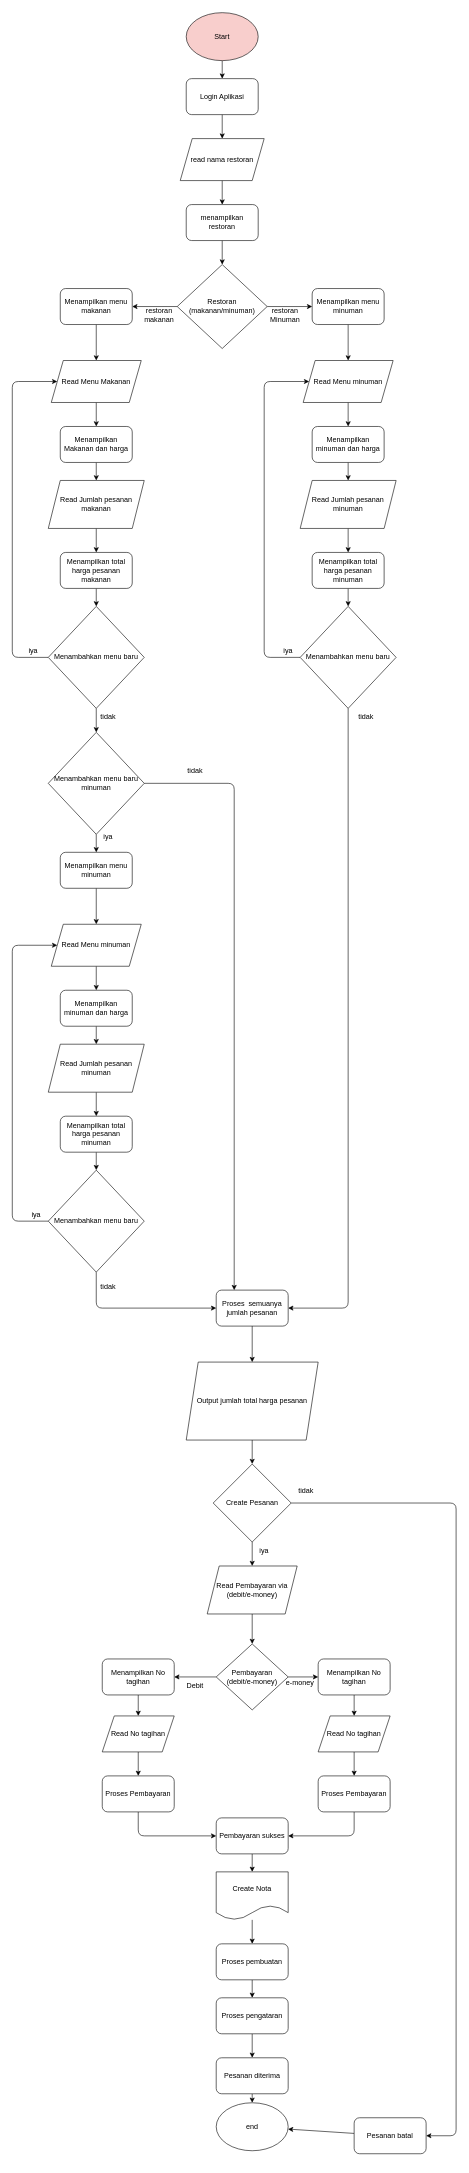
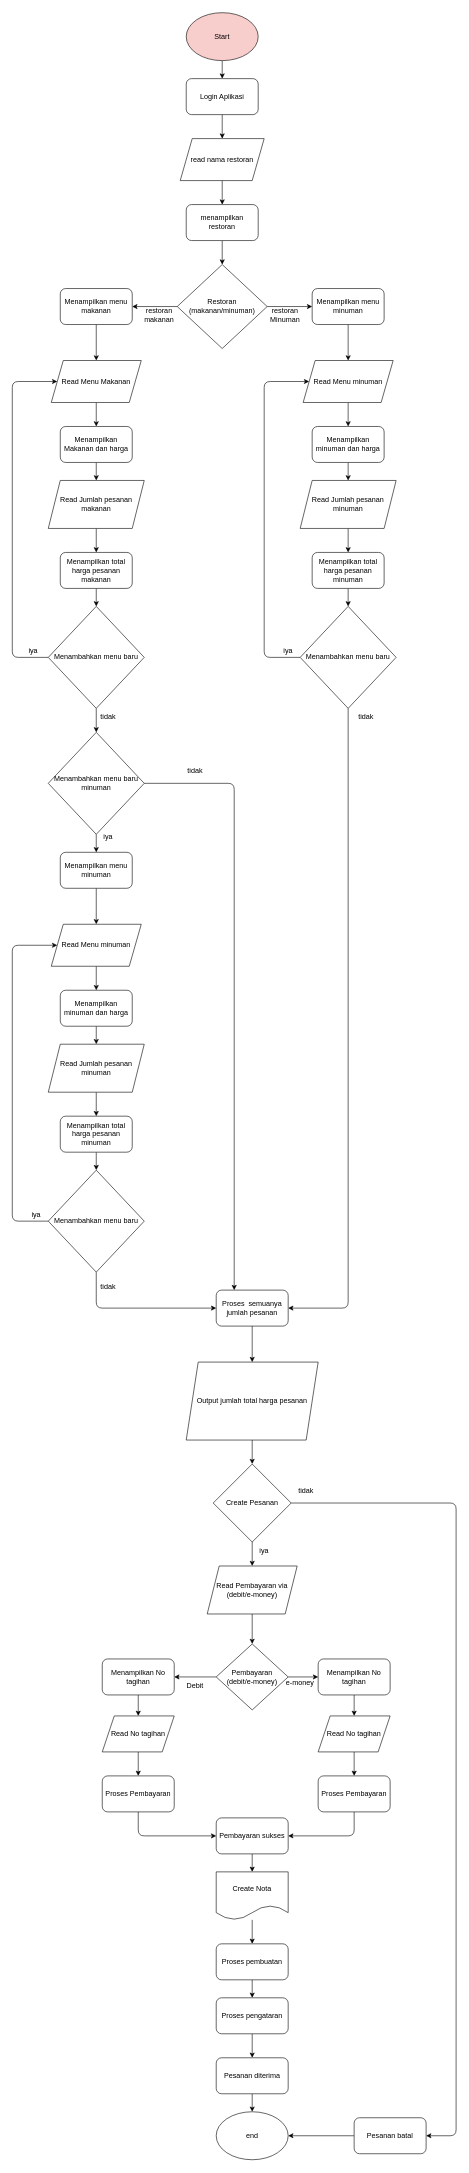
  <mxCell id="0" />
  <mxCell id="1" parent="0" />
  <mxCell id="2" value="" style="edgeStyle=none;html=1;" edge="1" parent="1" source="3" target="5"><mxGeometry relative="1" as="geometry" /></mxCell>
  <mxCell id="3" value="Start" style="ellipse;whiteSpace=wrap;html=1;fillColor=#f8cecc;" vertex="1" parent="1"><mxGeometry x="310" y="20" width="120" height="80" as="geometry" /></mxCell>
  <mxCell id="4" value="" style="edgeStyle=none;html=1;" edge="1" parent="1" source="5" target="7"><mxGeometry relative="1" as="geometry" /></mxCell>
  <mxCell id="5" value="Login Aplikasi" style="rounded=1;whiteSpace=wrap;html=1;" vertex="1" parent="1"><mxGeometry x="310" y="130" width="120" height="60" as="geometry" /></mxCell>
  <mxCell id="6" value="" style="edgeStyle=none;html=1;" edge="1" parent="1" source="7" target="9"><mxGeometry relative="1" as="geometry" /></mxCell>
  <mxCell id="7" value="read nama restoran" style="shape=parallelogram;perimeter=parallelogramPerimeter;whiteSpace=wrap;html=1;fixedSize=1;" vertex="1" parent="1"><mxGeometry x="300" y="230" width="140" height="70" as="geometry" /></mxCell>
  <mxCell id="8" value="" style="edgeStyle=none;html=1;" edge="1" parent="1" source="9" target="12"><mxGeometry relative="1" as="geometry" /></mxCell>
  <mxCell id="9" value="menampilkan restoran" style="rounded=1;whiteSpace=wrap;html=1;" vertex="1" parent="1"><mxGeometry x="310" y="340" width="120" height="60" as="geometry" /></mxCell>
  <mxCell id="10" value="" style="edgeStyle=none;html=1;" edge="1" parent="1" source="12" target="14"><mxGeometry relative="1" as="geometry" /></mxCell>
  <mxCell id="11" value="" style="edgeStyle=none;html=1;" edge="1" parent="1" source="12" target="49"><mxGeometry relative="1" as="geometry" /></mxCell>
  <mxCell id="12" value="Restoran&lt;br&gt;(makanan/minuman)" style="rhombus;whiteSpace=wrap;html=1;" vertex="1" parent="1"><mxGeometry x="295" y="440" width="150" height="140" as="geometry" /></mxCell>
  <mxCell id="13" value="" style="edgeStyle=none;html=1;" edge="1" parent="1" source="14" target="16"><mxGeometry relative="1" as="geometry" /></mxCell>
  <mxCell id="14" value="Menampilkan menu makanan" style="rounded=1;whiteSpace=wrap;html=1;" vertex="1" parent="1"><mxGeometry x="100" y="480" width="120" height="60" as="geometry" /></mxCell>
  <mxCell id="15" value="" style="edgeStyle=none;html=1;" edge="1" parent="1" source="16" target="18"><mxGeometry relative="1" as="geometry" /></mxCell>
  <mxCell id="16" value="Read Menu Makanan" style="shape=parallelogram;perimeter=parallelogramPerimeter;whiteSpace=wrap;html=1;fixedSize=1;" vertex="1" parent="1"><mxGeometry x="85" y="600" width="150" height="70" as="geometry" /></mxCell>
  <mxCell id="17" value="" style="edgeStyle=none;html=1;" edge="1" parent="1" source="18" target="20"><mxGeometry relative="1" as="geometry" /></mxCell>
  <mxCell id="18" value="Menampilkan Makanan dan harga" style="rounded=1;whiteSpace=wrap;html=1;" vertex="1" parent="1"><mxGeometry x="100" y="710" width="120" height="60" as="geometry" /></mxCell>
  <mxCell id="19" value="" style="edgeStyle=none;html=1;" edge="1" parent="1" source="20" target="22"><mxGeometry relative="1" as="geometry" /></mxCell>
  <mxCell id="20" value="Read Jumlah pesanan makanan" style="shape=parallelogram;perimeter=parallelogramPerimeter;whiteSpace=wrap;html=1;fixedSize=1;" vertex="1" parent="1"><mxGeometry x="80" y="800" width="160" height="80" as="geometry" /></mxCell>
  <mxCell id="21" value="" style="edgeStyle=none;html=1;" edge="1" parent="1" source="22" target="25"><mxGeometry relative="1" as="geometry" /></mxCell>
  <mxCell id="22" value="Menampilkan total harga pesanan makanan" style="rounded=1;whiteSpace=wrap;html=1;" vertex="1" parent="1"><mxGeometry x="100" y="920" width="120" height="60" as="geometry" /></mxCell>
  <mxCell id="23" style="edgeStyle=none;html=1;entryX=0;entryY=0.5;entryDx=0;entryDy=0;" edge="1" parent="1" source="25" target="16"><mxGeometry relative="1" as="geometry"><Array as="points"><mxPoint x="20" y="1095" /><mxPoint x="20" y="635" /></Array></mxGeometry></mxCell>
  <mxCell id="24" value="" style="edgeStyle=none;html=1;" edge="1" parent="1" source="25" target="30"><mxGeometry relative="1" as="geometry" /></mxCell>
  <mxCell id="25" value="Menambahkan menu baru" style="rhombus;whiteSpace=wrap;html=1;" vertex="1" parent="1"><mxGeometry x="80" y="1010" width="160" height="170" as="geometry" /></mxCell>
  <mxCell id="26" value="tidak" style="text;html=1;strokeColor=none;fillColor=none;align=center;verticalAlign=middle;whiteSpace=wrap;rounded=0;" vertex="1" parent="1"><mxGeometry x="150" y="1180" width="60" height="30" as="geometry" /></mxCell>
  <mxCell id="27" value="iya" style="text;html=1;strokeColor=none;fillColor=none;align=center;verticalAlign=middle;whiteSpace=wrap;rounded=0;" vertex="1" parent="1"><mxGeometry x="25" y="1070" width="60" height="30" as="geometry" /></mxCell>
  <mxCell id="28" value="" style="edgeStyle=none;html=1;" edge="1" parent="1" source="30" target="33"><mxGeometry relative="1" as="geometry" /></mxCell>
  <mxCell id="29" style="edgeStyle=none;html=1;entryX=0.25;entryY=0;entryDx=0;entryDy=0;" edge="1" parent="1" source="30" target="65"><mxGeometry relative="1" as="geometry"><Array as="points"><mxPoint x="390" y="1305" /></Array></mxGeometry></mxCell>
  <mxCell id="30" value="Menambahkan menu baru minuman" style="rhombus;whiteSpace=wrap;html=1;" vertex="1" parent="1"><mxGeometry x="80" y="1220" width="160" height="170" as="geometry" /></mxCell>
  <mxCell id="31" value="restoran makanan" style="text;html=1;strokeColor=none;fillColor=none;align=center;verticalAlign=middle;whiteSpace=wrap;rounded=0;" vertex="1" parent="1"><mxGeometry x="235" y="510" width="60" height="30" as="geometry" /></mxCell>
  <mxCell id="32" value="" style="edgeStyle=none;html=1;" edge="1" parent="1" source="33" target="35"><mxGeometry relative="1" as="geometry" /></mxCell>
  <mxCell id="33" value="Menampilkan menu minuman" style="rounded=1;whiteSpace=wrap;html=1;" vertex="1" parent="1"><mxGeometry x="100" y="1420" width="120" height="60" as="geometry" /></mxCell>
  <mxCell id="34" value="" style="edgeStyle=none;html=1;" edge="1" parent="1" source="35" target="37"><mxGeometry relative="1" as="geometry" /></mxCell>
  <mxCell id="35" value="Read Menu minuman" style="shape=parallelogram;perimeter=parallelogramPerimeter;whiteSpace=wrap;html=1;fixedSize=1;" vertex="1" parent="1"><mxGeometry x="85" y="1540" width="150" height="70" as="geometry" /></mxCell>
  <mxCell id="36" value="" style="edgeStyle=none;html=1;" edge="1" parent="1" source="37" target="39"><mxGeometry relative="1" as="geometry" /></mxCell>
  <mxCell id="37" value="Menampilkan minuman&amp;nbsp;dan harga" style="rounded=1;whiteSpace=wrap;html=1;" vertex="1" parent="1"><mxGeometry x="100" y="1650" width="120" height="60" as="geometry" /></mxCell>
  <mxCell id="38" value="" style="edgeStyle=none;html=1;" edge="1" parent="1" source="39" target="41"><mxGeometry relative="1" as="geometry" /></mxCell>
  <mxCell id="39" value="Read Jumlah pesanan minuman" style="shape=parallelogram;perimeter=parallelogramPerimeter;whiteSpace=wrap;html=1;fixedSize=1;" vertex="1" parent="1"><mxGeometry x="80" y="1740" width="160" height="80" as="geometry" /></mxCell>
  <mxCell id="40" value="" style="edgeStyle=none;html=1;" edge="1" parent="1" source="41" target="44"><mxGeometry relative="1" as="geometry" /></mxCell>
  <mxCell id="41" value="Menampilkan total harga pesanan minuman" style="rounded=1;whiteSpace=wrap;html=1;" vertex="1" parent="1"><mxGeometry x="100" y="1860" width="120" height="60" as="geometry" /></mxCell>
  <mxCell id="42" style="edgeStyle=none;html=1;entryX=0;entryY=0.5;entryDx=0;entryDy=0;" edge="1" parent="1" source="44" target="35"><mxGeometry relative="1" as="geometry"><Array as="points"><mxPoint x="20" y="2035" /><mxPoint x="20" y="1575" /></Array></mxGeometry></mxCell>
  <mxCell id="43" style="edgeStyle=none;html=1;entryX=0;entryY=0.5;entryDx=0;entryDy=0;" edge="1" parent="1" source="44" target="65"><mxGeometry relative="1" as="geometry"><Array as="points"><mxPoint x="160" y="2180" /></Array></mxGeometry></mxCell>
  <mxCell id="44" value="Menambahkan menu baru" style="rhombus;whiteSpace=wrap;html=1;" vertex="1" parent="1"><mxGeometry x="80" y="1950" width="160" height="170" as="geometry" /></mxCell>
  <mxCell id="45" value="tidak" style="text;html=1;strokeColor=none;fillColor=none;align=center;verticalAlign=middle;whiteSpace=wrap;rounded=0;" vertex="1" parent="1"><mxGeometry x="150" y="2130" width="60" height="30" as="geometry" /></mxCell>
  <mxCell id="46" value="iya" style="text;html=1;strokeColor=none;fillColor=none;align=center;verticalAlign=middle;whiteSpace=wrap;rounded=0;" vertex="1" parent="1"><mxGeometry x="150" y="1380" width="60" height="30" as="geometry" /></mxCell>
  <mxCell id="47" value="iya" style="text;html=1;strokeColor=none;fillColor=none;align=center;verticalAlign=middle;whiteSpace=wrap;rounded=0;" vertex="1" parent="1"><mxGeometry x="30" y="2010" width="60" height="30" as="geometry" /></mxCell>
  <mxCell id="48" value="" style="edgeStyle=none;html=1;" edge="1" parent="1" source="49" target="51"><mxGeometry relative="1" as="geometry" /></mxCell>
  <mxCell id="49" value="Menampilkan menu minuman" style="rounded=1;whiteSpace=wrap;html=1;" vertex="1" parent="1"><mxGeometry x="520" y="480" width="120" height="60" as="geometry" /></mxCell>
  <mxCell id="50" value="" style="edgeStyle=none;html=1;" edge="1" parent="1" source="51" target="53"><mxGeometry relative="1" as="geometry" /></mxCell>
  <mxCell id="51" value="Read Menu minuman" style="shape=parallelogram;perimeter=parallelogramPerimeter;whiteSpace=wrap;html=1;fixedSize=1;" vertex="1" parent="1"><mxGeometry x="505" y="600" width="150" height="70" as="geometry" /></mxCell>
  <mxCell id="52" value="" style="edgeStyle=none;html=1;" edge="1" parent="1" source="53" target="55"><mxGeometry relative="1" as="geometry" /></mxCell>
  <mxCell id="53" value="Menampilkan minuman&amp;nbsp;dan harga" style="rounded=1;whiteSpace=wrap;html=1;" vertex="1" parent="1"><mxGeometry x="520" y="710" width="120" height="60" as="geometry" /></mxCell>
  <mxCell id="54" value="" style="edgeStyle=none;html=1;" edge="1" parent="1" source="55" target="57"><mxGeometry relative="1" as="geometry" /></mxCell>
  <mxCell id="55" value="Read Jumlah pesanan minuman" style="shape=parallelogram;perimeter=parallelogramPerimeter;whiteSpace=wrap;html=1;fixedSize=1;" vertex="1" parent="1"><mxGeometry x="500" y="800" width="160" height="80" as="geometry" /></mxCell>
  <mxCell id="56" value="" style="edgeStyle=none;html=1;" edge="1" parent="1" source="57" target="60"><mxGeometry relative="1" as="geometry" /></mxCell>
  <mxCell id="57" value="Menampilkan total harga pesanan minuman" style="rounded=1;whiteSpace=wrap;html=1;" vertex="1" parent="1"><mxGeometry x="520" y="920" width="120" height="60" as="geometry" /></mxCell>
  <mxCell id="58" style="edgeStyle=none;html=1;entryX=0;entryY=0.5;entryDx=0;entryDy=0;" edge="1" parent="1" source="60" target="51"><mxGeometry relative="1" as="geometry"><Array as="points"><mxPoint x="440" y="1095" /><mxPoint x="440" y="635" /></Array></mxGeometry></mxCell>
  <mxCell id="59" style="edgeStyle=none;html=1;entryX=1;entryY=0.5;entryDx=0;entryDy=0;" edge="1" parent="1" source="60" target="65"><mxGeometry relative="1" as="geometry"><Array as="points"><mxPoint x="580" y="2180" /></Array></mxGeometry></mxCell>
  <mxCell id="60" value="Menambahkan menu baru" style="rhombus;whiteSpace=wrap;html=1;" vertex="1" parent="1"><mxGeometry x="500" y="1010" width="160" height="170" as="geometry" /></mxCell>
  <mxCell id="61" value="tidak" style="text;html=1;strokeColor=none;fillColor=none;align=center;verticalAlign=middle;whiteSpace=wrap;rounded=0;" vertex="1" parent="1"><mxGeometry x="580" y="1180" width="60" height="30" as="geometry" /></mxCell>
  <mxCell id="62" value="iya" style="text;html=1;strokeColor=none;fillColor=none;align=center;verticalAlign=middle;whiteSpace=wrap;rounded=0;" vertex="1" parent="1"><mxGeometry x="450" y="1070" width="60" height="30" as="geometry" /></mxCell>
  <mxCell id="63" value="restoran Minuman" style="text;html=1;strokeColor=none;fillColor=none;align=center;verticalAlign=middle;whiteSpace=wrap;rounded=0;" vertex="1" parent="1"><mxGeometry x="445" y="510" width="60" height="30" as="geometry" /></mxCell>
  <mxCell id="64" value="" style="edgeStyle=none;html=1;" edge="1" parent="1" source="65" target="68"><mxGeometry relative="1" as="geometry" /></mxCell>
  <mxCell id="65" value="Proses&amp;nbsp; semuanya jumlah pesanan" style="rounded=1;whiteSpace=wrap;html=1;" vertex="1" parent="1"><mxGeometry x="360" y="2150" width="120" height="60" as="geometry" /></mxCell>
  <mxCell id="66" value="tidak" style="text;html=1;strokeColor=none;fillColor=none;align=center;verticalAlign=middle;whiteSpace=wrap;rounded=0;" vertex="1" parent="1"><mxGeometry x="295" y="1270" width="60" height="30" as="geometry" /></mxCell>
  <mxCell id="67" value="" style="edgeStyle=none;html=1;" edge="1" parent="1" source="68" target="71"><mxGeometry relative="1" as="geometry" /></mxCell>
  <mxCell id="68" value="Output jumlah total harga pesanan" style="shape=parallelogram;perimeter=parallelogramPerimeter;whiteSpace=wrap;html=1;fixedSize=1;" vertex="1" parent="1"><mxGeometry x="310" y="2270" width="220" height="130" as="geometry" /></mxCell>
  <mxCell id="69" value="" style="edgeStyle=none;html=1;" edge="1" parent="1" source="71" target="73"><mxGeometry relative="1" as="geometry" /></mxCell>
  <mxCell id="70" style="edgeStyle=none;html=1;entryX=1;entryY=0.5;entryDx=0;entryDy=0;" edge="1" parent="1" source="71" target="104"><mxGeometry relative="1" as="geometry"><Array as="points"><mxPoint x="760" y="2505" /><mxPoint x="760" y="3560" /></Array></mxGeometry></mxCell>
  <mxCell id="71" value="Create Pesanan" style="rhombus;whiteSpace=wrap;html=1;" vertex="1" parent="1"><mxGeometry x="355" y="2440" width="130" height="130" as="geometry" /></mxCell>
  <mxCell id="72" value="" style="edgeStyle=none;html=1;" edge="1" parent="1" source="73" target="77"><mxGeometry relative="1" as="geometry" /></mxCell>
  <mxCell id="73" value="Read Pembayaran via (debit/e-money)" style="shape=parallelogram;perimeter=parallelogramPerimeter;whiteSpace=wrap;html=1;fixedSize=1;" vertex="1" parent="1"><mxGeometry x="345" y="2610" width="150" height="80" as="geometry" /></mxCell>
  <mxCell id="74" value="iya" style="text;html=1;strokeColor=none;fillColor=none;align=center;verticalAlign=middle;whiteSpace=wrap;rounded=0;" vertex="1" parent="1"><mxGeometry x="410" y="2570" width="60" height="30" as="geometry" /></mxCell>
  <mxCell id="75" value="" style="edgeStyle=none;html=1;" edge="1" parent="1" source="77" target="79"><mxGeometry relative="1" as="geometry" /></mxCell>
  <mxCell id="76" value="" style="edgeStyle=none;html=1;" edge="1" parent="1" source="77" target="87"><mxGeometry relative="1" as="geometry" /></mxCell>
  <mxCell id="77" value="Pembayaran&lt;br&gt;(debit/e-money)" style="rhombus;whiteSpace=wrap;html=1;" vertex="1" parent="1"><mxGeometry x="360" y="2740" width="120" height="110" as="geometry" /></mxCell>
  <mxCell id="78" value="" style="edgeStyle=none;html=1;" edge="1" parent="1" source="79" target="81"><mxGeometry relative="1" as="geometry" /></mxCell>
  <mxCell id="79" value="Menampilkan No tagihan&lt;span style=&quot;color: rgba(0 , 0 , 0 , 0) ; font-family: monospace ; font-size: 0px&quot;&gt;%3CmxGraphModel%3E%3Croot%3E%3CmxCell%20id%3D%220%22%2F%3E%3CmxCell%20id%3D%221%22%20parent%3D%220%22%2F%3E%3CmxCell%20id%3D%222%22%20value%3D%22iya%22%20style%3D%22text%3Bhtml%3D1%3BstrokeColor%3Dnone%3BfillColor%3Dnone%3Balign%3Dcenter%3BverticalAlign%3Dmiddle%3BwhiteSpace%3Dwrap%3Brounded%3D0%3B%22%20vertex%3D%221%22%20parent%3D%221%22%3E%3CmxGeometry%20x%3D%2280%22%20y%3D%222030%22%20width%3D%2260%22%20height%3D%2230%22%20as%3D%22geometry%22%2F%3E%3C%2FmxCell%3E%3C%2Froot%3E%3C%2FmxGraphModel%3E&lt;/span&gt;" style="rounded=1;whiteSpace=wrap;html=1;" vertex="1" parent="1"><mxGeometry x="170" y="2765" width="120" height="60" as="geometry" /></mxCell>
  <mxCell id="80" value="" style="edgeStyle=none;html=1;" edge="1" parent="1" source="81" target="83"><mxGeometry relative="1" as="geometry" /></mxCell>
  <mxCell id="81" value="Read No tagihan" style="shape=parallelogram;perimeter=parallelogramPerimeter;whiteSpace=wrap;html=1;fixedSize=1;" vertex="1" parent="1"><mxGeometry x="170" y="2860" width="120" height="60" as="geometry" /></mxCell>
  <mxCell id="82" style="edgeStyle=none;html=1;entryX=0;entryY=0.5;entryDx=0;entryDy=0;" edge="1" parent="1" source="83" target="85"><mxGeometry relative="1" as="geometry"><Array as="points"><mxPoint x="230" y="3060" /></Array></mxGeometry></mxCell>
  <mxCell id="83" value="Proses Pembayaran" style="rounded=1;whiteSpace=wrap;html=1;" vertex="1" parent="1"><mxGeometry x="170" y="2960" width="120" height="60" as="geometry" /></mxCell>
  <mxCell id="84" value="" style="edgeStyle=none;html=1;" edge="1" parent="1" source="85" target="95"><mxGeometry relative="1" as="geometry" /></mxCell>
  <mxCell id="85" value="Pembayaran sukses" style="rounded=1;whiteSpace=wrap;html=1;" vertex="1" parent="1"><mxGeometry x="360" y="3030" width="120" height="60" as="geometry" /></mxCell>
  <mxCell id="86" value="" style="edgeStyle=none;html=1;" edge="1" parent="1" source="87" target="89"><mxGeometry relative="1" as="geometry" /></mxCell>
  <mxCell id="87" value="Menampilkan No tagihan&lt;span style=&quot;color: rgba(0 , 0 , 0 , 0) ; font-family: monospace ; font-size: 0px&quot;&gt;%3CmxGraphModel%3E%3Croot%3E%3CmxCell%20id%3D%220%22%2F%3E%3CmxCell%20id%3D%221%22%20parent%3D%220%22%2F%3E%3CmxCell%20id%3D%222%22%20value%3D%22iya%22%20style%3D%22text%3Bhtml%3D1%3BstrokeColor%3Dnone%3BfillColor%3Dnone%3Balign%3Dcenter%3BverticalAlign%3Dmiddle%3BwhiteSpace%3Dwrap%3Brounded%3D0%3B%22%20vertex%3D%221%22%20parent%3D%221%22%3E%3CmxGeometry%20x%3D%2280%22%20y%3D%222030%22%20width%3D%2260%22%20height%3D%2230%22%20as%3D%22geometry%22%2F%3E%3C%2FmxCell%3E%3C%2Froot%3E%3C%2FmxGraphModel%3E&lt;/span&gt;" style="rounded=1;whiteSpace=wrap;html=1;" vertex="1" parent="1"><mxGeometry x="530" y="2765" width="120" height="60" as="geometry" /></mxCell>
  <mxCell id="88" value="" style="edgeStyle=none;html=1;" edge="1" parent="1" source="89" target="91"><mxGeometry relative="1" as="geometry" /></mxCell>
  <mxCell id="89" value="Read No tagihan" style="shape=parallelogram;perimeter=parallelogramPerimeter;whiteSpace=wrap;html=1;fixedSize=1;" vertex="1" parent="1"><mxGeometry x="530" y="2860" width="120" height="60" as="geometry" /></mxCell>
  <mxCell id="90" style="edgeStyle=none;html=1;entryX=1;entryY=0.5;entryDx=0;entryDy=0;" edge="1" parent="1" source="91" target="85"><mxGeometry relative="1" as="geometry"><Array as="points"><mxPoint x="590" y="3060" /></Array></mxGeometry></mxCell>
  <mxCell id="91" value="Proses Pembayaran" style="rounded=1;whiteSpace=wrap;html=1;" vertex="1" parent="1"><mxGeometry x="530" y="2960" width="120" height="60" as="geometry" /></mxCell>
  <mxCell id="92" value="Debit" style="text;html=1;strokeColor=none;fillColor=none;align=center;verticalAlign=middle;whiteSpace=wrap;rounded=0;" vertex="1" parent="1"><mxGeometry x="295" y="2795" width="60" height="30" as="geometry" /></mxCell>
  <mxCell id="93" value="e-money" style="text;html=1;strokeColor=none;fillColor=none;align=center;verticalAlign=middle;whiteSpace=wrap;rounded=0;" vertex="1" parent="1"><mxGeometry x="470" y="2790" width="60" height="30" as="geometry" /></mxCell>
  <mxCell id="94" value="" style="edgeStyle=none;html=1;" edge="1" parent="1" source="95" target="97"><mxGeometry relative="1" as="geometry" /></mxCell>
  <mxCell id="95" value="Create Nota" style="shape=document;whiteSpace=wrap;html=1;boundedLbl=1;" vertex="1" parent="1"><mxGeometry x="360" y="3120" width="120" height="80" as="geometry" /></mxCell>
  <mxCell id="96" value="" style="edgeStyle=none;html=1;" edge="1" parent="1" source="97" target="99"><mxGeometry relative="1" as="geometry" /></mxCell>
  <mxCell id="97" value="Proses pembuatan" style="rounded=1;whiteSpace=wrap;html=1;" vertex="1" parent="1"><mxGeometry x="360" y="3240" width="120" height="60" as="geometry" /></mxCell>
  <mxCell id="98" value="" style="edgeStyle=none;html=1;" edge="1" parent="1" source="99" target="101"><mxGeometry relative="1" as="geometry" /></mxCell>
  <mxCell id="99" value="Proses pengataran" style="rounded=1;whiteSpace=wrap;html=1;" vertex="1" parent="1"><mxGeometry x="360" y="3330" width="120" height="60" as="geometry" /></mxCell>
  <mxCell id="100" value="" style="edgeStyle=none;html=1;" edge="1" parent="1" source="101" target="102"><mxGeometry relative="1" as="geometry" /></mxCell>
  <mxCell id="101" value="Pesanan diterima" style="rounded=1;whiteSpace=wrap;html=1;" vertex="1" parent="1"><mxGeometry x="360" y="3430" width="120" height="60" as="geometry" /></mxCell>
- <mxCell id="102" value="end" style="ellipse;whiteSpace=wrap;html=1;" vertex="1" parent="1"><mxGeometry x="360" y="3505" width="120" height="80" as="geometry" /></mxCell>
+ <mxCell id="102" value="end" style="ellipse;whiteSpace=wrap;html=1;" vertex="1" parent="1"><mxGeometry x="360" y="3520" width="120" height="80" as="geometry" /></mxCell>
  <mxCell id="103" value="" style="edgeStyle=none;html=1;" edge="1" parent="1" source="104" target="102"><mxGeometry relative="1" as="geometry" /></mxCell>
  <mxCell id="104" value="Pesanan batal" style="rounded=1;whiteSpace=wrap;html=1;" vertex="1" parent="1"><mxGeometry x="590" y="3530" width="120" height="60" as="geometry" /></mxCell>
  <mxCell id="105" value="tidak" style="text;html=1;strokeColor=none;fillColor=none;align=center;verticalAlign=middle;whiteSpace=wrap;rounded=0;" vertex="1" parent="1"><mxGeometry x="480" y="2470" width="60" height="30" as="geometry" /></mxCell>
